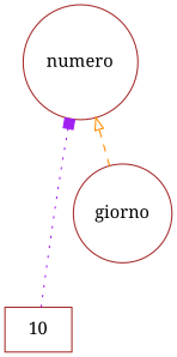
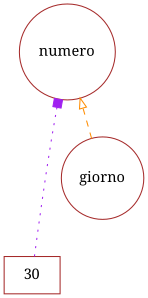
  digraph {
    fontname="Noto Serif"
    rankdir=BT
    node [color=brown fontname="Noto Serif" shape=circle]
    edge [fontname="Noto Serif"]
-   n1 [label=10 shape=box]
+   n1 [label=30 shape=box]
    n2 [label=numero]
    n3 [label=giorno]
    subgraph sub_1 {
      rank=source
      n1
    }
    subgraph sub_2 {
      rank=same
      n2
    }
    subgraph sub_3 {
      rank=same
      n3
    }
    subgraph sub_4 {
      rank=same
    }
    subgraph sub_5 {
      rank=same
    }
    n1 -> n2 [arrowhead=box color=purple style=dotted]
    n3 -> n2 [arrowhead=onormal color=darkorange style=dashed]
  }
